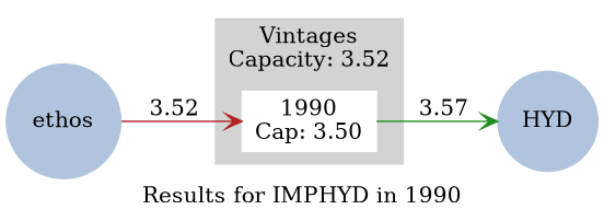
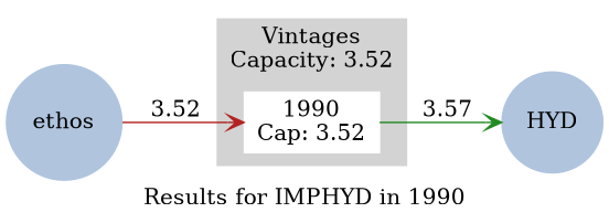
  strict digraph {
    compound=True
    concentrate=True
    label="Results for IMPHYD in 1990"
    rankdir=LR
    splines=False
    node [color=lightsteelblue shape=circle style=filled fontcolor=black]
    edge [arrowhead=vee]
-   n1 [color=white label="1990\nCap: 3.50" shape=box fontcolor=""]
+   n1 [color=white label="1990\nCap: 3.52" shape=box fontcolor=""]
    HYD
    ethos
    subgraph cluster_1 {
      color=lightgrey
      label="Vintages\nCapacity: 3.52"
      style=filled
      n1
    }
    subgraph sub_2 {
      HYD
      ethos
    }
    subgraph sub_3 {
      n1
      ethos
    }
    subgraph sub_4 {
      n1
      HYD
    }
    n1 -> HYD [color=forestgreen label=3.57]
    ethos -> n1 [color=firebrick label=3.52]
  }
